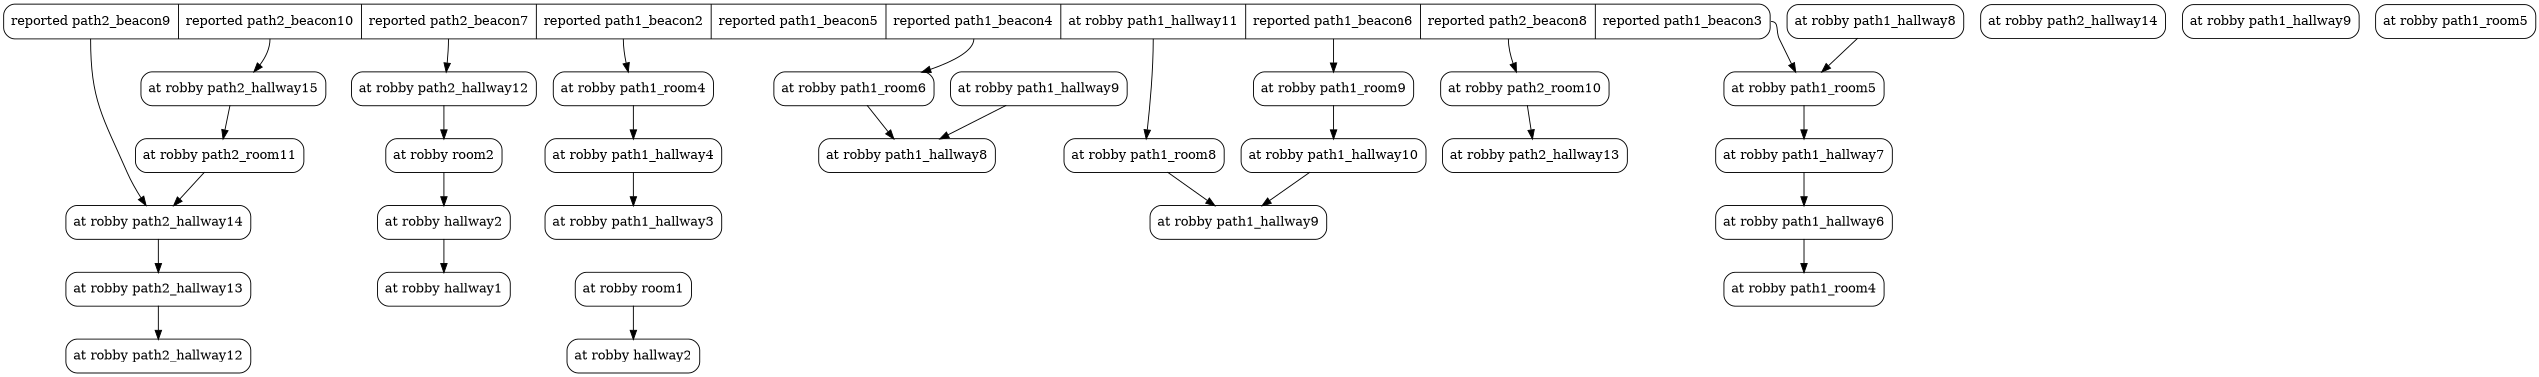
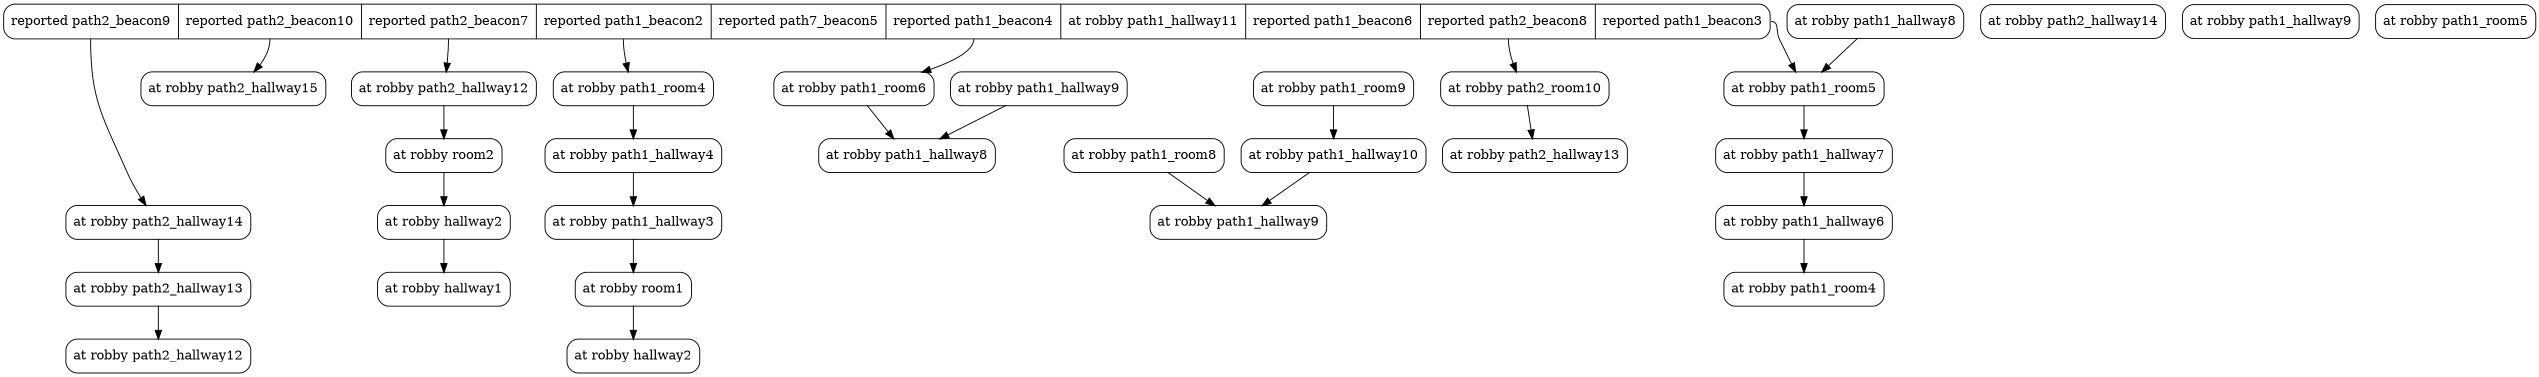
  digraph {
    node [shape=Mrecord]
    edge [color=black headport=atrobbypath2_hallway14 style=solid]
-   n1 [label="<reportedpath2_beacon9> reported path2_beacon9|<reportedpath2_beacon10> reported path2_beacon10|<reportedpath2_beacon7> reported path2_beacon7|<reportedpath1_beacon2> reported path1_beacon2|<reportedpath1_beacon5> reported path1_beacon5|<reportedpath1_beacon4> reported path1_beacon4|<atrobbypath1_hallway11> at robby path1_hallway11|<reportedpath1_beacon6> reported path1_beacon6|<reportedpath2_beacon8> reported path2_beacon8|<reportedpath1_beacon3> reported path1_beacon3"]
+   n1 [label="<reportedpath2_beacon9> reported path2_beacon9|<reportedpath2_beacon10> reported path2_beacon10|<reportedpath2_beacon7> reported path2_beacon7|<reportedpath1_beacon2> reported path1_beacon2|<reportedpath1_beacon5> reported path7_beacon5|<reportedpath1_beacon4> reported path1_beacon4|<atrobbypath1_hallway11> at robby path1_hallway11|<reportedpath1_beacon6> reported path1_beacon6|<reportedpath2_beacon8> reported path2_beacon8|<reportedpath1_beacon3> reported path1_beacon3"]
    n2 [label="<atrobbypath2_hallway14> at robby path2_hallway14"]
    n3 [label="<atrobbypath1_room4> at robby path1_room4"]
    n4 [label="<atrobbypath2_hallway12> at robby path2_hallway12"]
    n5 [label="<atrobbypath1_room5> at robby path1_room5"]
    n6 [label="<atrobbypath1_room6> at robby path1_room6"]
    n7 [label="<atrobbypath1_room9> at robby path1_room9"]
    n8 [label="<atrobbypath1_room8> at robby path1_room8"]
    n9 [label="<atrobbypath2_room10> at robby path2_room10"]
    n10 [label="<atrobbypath2_hallway15> at robby path2_hallway15"]
    n11 [label="<atrobbypath2_hallway13> at robby path2_hallway13"]
    n12 [label="<atrobbypath1_hallway4> at robby path1_hallway4"]
    n13 [label="<atrobbyroom2> at robby room2"]
    n14 [label="<atrobbypath1_hallway7> at robby path1_hallway7"]
    n15 [label="<atrobbypath1_hallway8> at robby path1_hallway8"]
    n16 [label="<atrobbypath1_hallway10> at robby path1_hallway10"]
    n17 [label="<atrobbypath1_hallway9> at robby path1_hallway9"]
    n18 [label="<atrobbypath2_hallway13> at robby path2_hallway13"]
-   n19 [label="<atrobbypath2_room11> at robby path2_room11"]
    n20 [label="<atrobbypath1_hallway8> at robby path1_hallway8"]
    n21 [label="<atrobbyhallway1> at robby hallway1"]
    n22 [label="<atrobbypath1_hallway3> at robby path1_hallway3"]
    n23 [label="<atrobbyroom1> at robby room1"]
    n24 [label="<atrobbypath2_hallway12> at robby path2_hallway12"]
    n25 [label="<atrobbypath1_room4> at robby path1_room4"]
    n26 [label="<atrobbyhallway2> at robby hallway2"]
    n27 [label="<atrobbypath1_hallway6> at robby path1_hallway6"]
    n28 [label="<atrobbypath2_hallway14> at robby path2_hallway14"]
    n29 [label="<atrobbyhallway2> at robby hallway2"]
    n30 [label="<atrobbypath1_hallway9> at robby path1_hallway9"]
    n31 [label="<atrobbypath1_hallway9> at robby path1_hallway9"]
    n32 [label="<atrobbypath1_room5> at robby path1_room5"]
    n1 -> n2 [tailport=reportedpath2_beacon9]
    n1 -> n3 [headport=atrobbypath1_room4 tailport=reportedpath1_beacon2]
    n1 -> n4 [headport=atrobbypath2_hallway12 tailport=reportedpath2_beacon7]
    n1 -> n5 [headport=atrobbypath1_room5 tailport=reportedpath1_beacon3]
    n1 -> n6 [headport=atrobbypath1_room6 tailport=reportedpath1_beacon4]
-   n1 -> n7 [headport=atrobbypath1_room9 tailport=reportedpath1_beacon6]
-   n1 -> n8 [headport=atrobbypath1_room8 tailport=atrobbypath1_hallway11]
    n1 -> n9 [headport=atrobbypath2_room10 tailport=reportedpath2_beacon8]
    n1 -> n10 [headport=atrobbypath2_hallway15 tailport=reportedpath2_beacon10]
    n2 -> n11 [headport=atrobbypath2_hallway13 tailport=atrobbypath2_hallway14]
    n3 -> n12 [headport=atrobbypath1_hallway4 tailport=atrobbypath1_room4]
    n4 -> n13 [headport=atrobbyroom2 tailport=atrobbypath2_hallway12]
    n5 -> n14 [headport=atrobbypath1_hallway7 tailport=atrobbypath1_room5]
    n6 -> n15 [headport=atrobbypath1_hallway8 tailport=atrobbypath1_room6]
    n7 -> n16 [headport=atrobbypath1_hallway10 tailport=atrobbypath1_room9]
    n8 -> n17 [headport=atrobbypath1_hallway9 tailport=atrobbypath1_room8]
    n9 -> n18 [headport=atrobbypath2_hallway13 tailport=atrobbypath2_room10]
-   n10 -> n19 [headport=atrobbypath2_room11 tailport=atrobbypath2_hallway15]
    n11 -> n24 [headport=atrobbypath2_hallway12 tailport=atrobbypath2_hallway13]
    n12 -> n22 [headport=atrobbypath1_hallway3 tailport=atrobbypath1_hallway4]
    n13 -> n26 [headport=atrobbyhallway2 tailport=atrobbyroom2]
    n14 -> n27 [headport=atrobbypath1_hallway6 tailport=atrobbypath1_hallway7]
    n16 -> n17 [headport=atrobbypath1_hallway9 tailport=atrobbypath1_hallway10]
-   n19 -> n2 [tailport=atrobbypath2_room11]
    n20 -> n5 [headport=atrobbypath1_room5 tailport=atrobbypath1_hallway8]
+   n22 -> n23 [headport=atrobbyroom1 tailport=atrobbypath1_hallway3]
    n23 -> n29 [headport=atrobbyhallway2 tailport=atrobbyroom1]
    n26 -> n21 [headport=atrobbyhallway1 tailport=atrobbyhallway2]
    n27 -> n25 [headport=atrobbypath1_room4 tailport=atrobbypath1_hallway6]
    n30 -> n15 [headport=atrobbypath1_hallway8 tailport=atrobbypath1_hallway9]
  }
